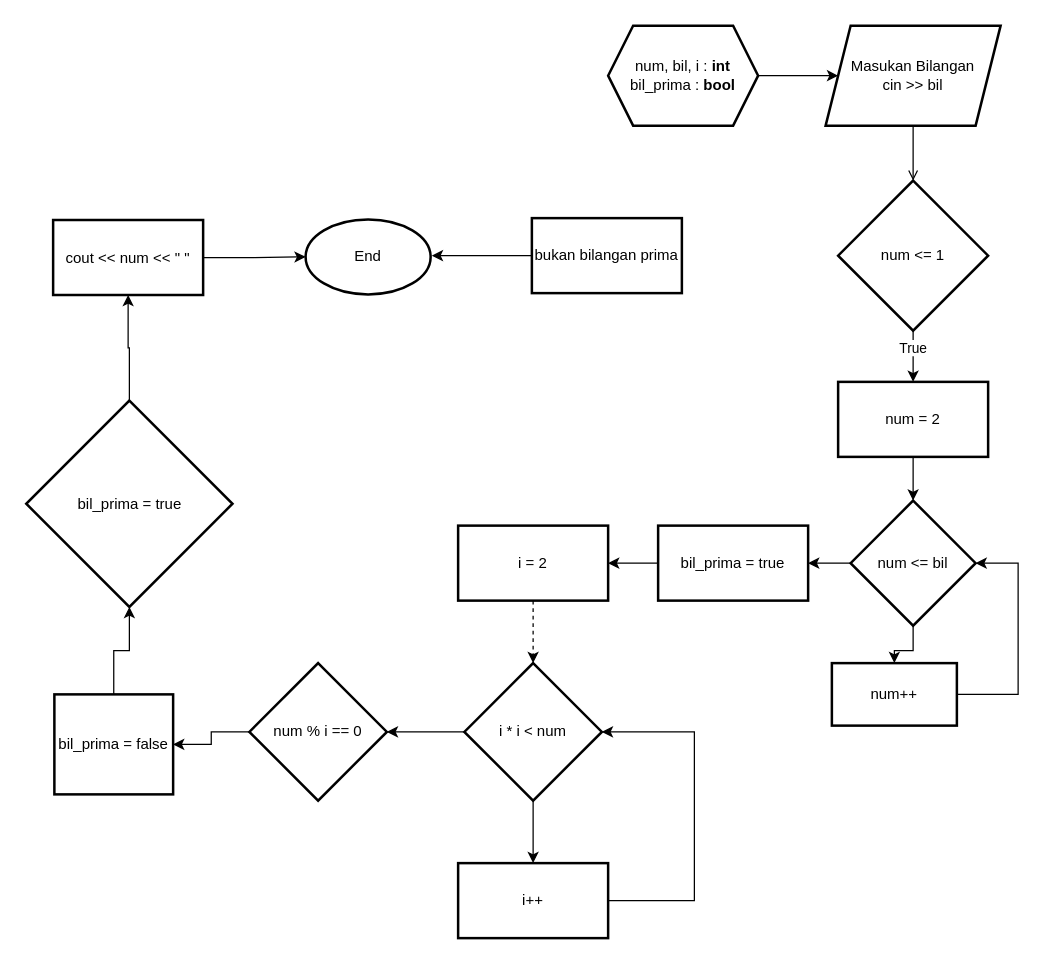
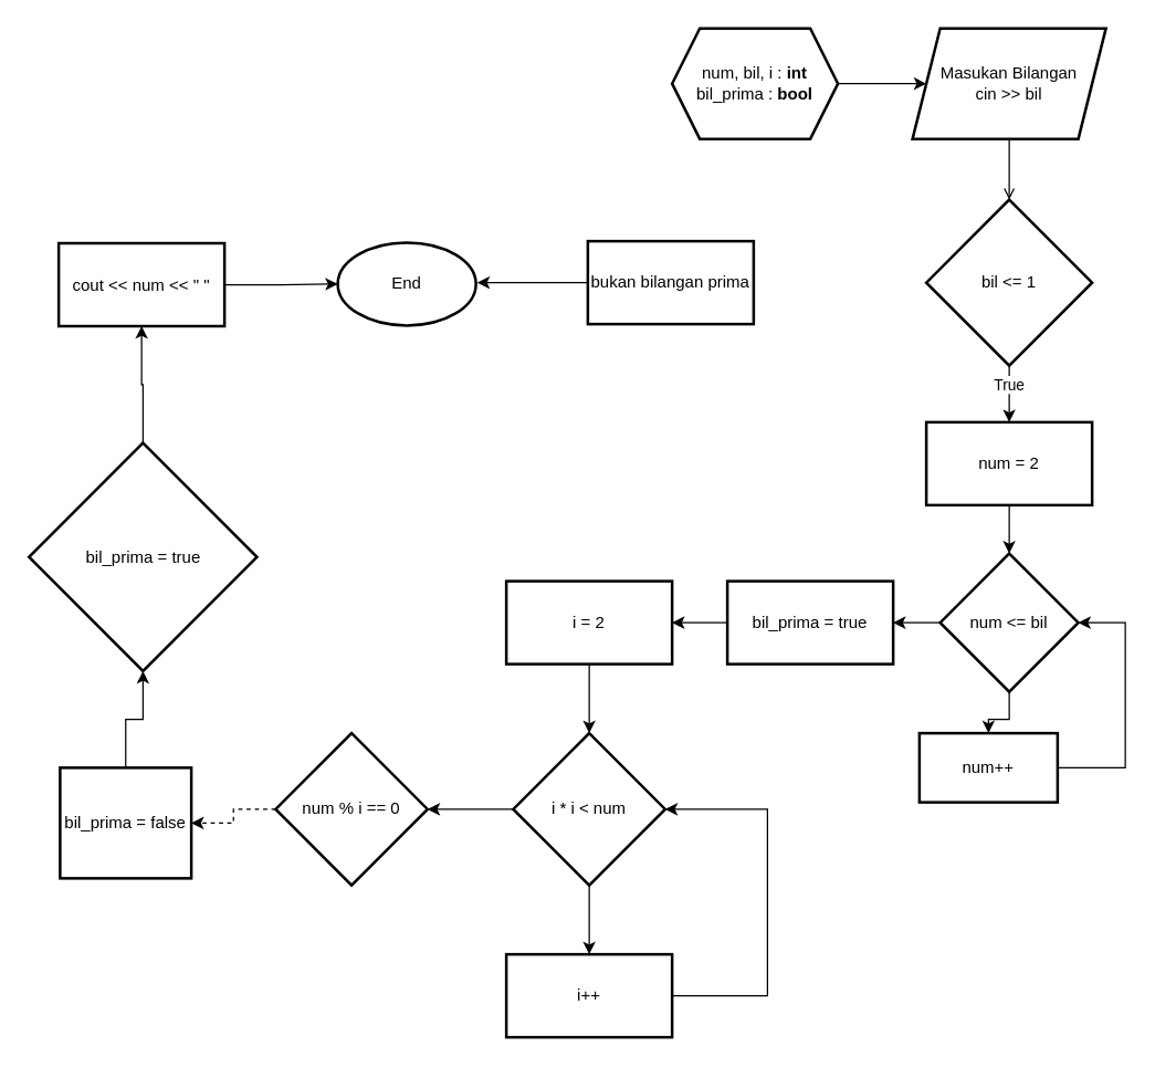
  <mxCell id="0" />
  <mxCell id="1" parent="0" />
  <mxCell id="2" value="" style="edgeStyle=orthogonalEdgeStyle;rounded=0;orthogonalLoop=1;jettySize=auto;html=1;" parent="1" source="3" target="5" edge="1"><mxGeometry relative="1" as="geometry" /></mxCell>
  <mxCell id="3" value="num, bil, i : &lt;b&gt;int&lt;/b&gt;&lt;div&gt;bil_prima : &lt;b&gt;bool&lt;/b&gt;&lt;/div&gt;" style="shape=hexagon;perimeter=hexagonPerimeter2;whiteSpace=wrap;html=1;fixedSize=1;strokeWidth=2;" parent="1" vertex="1"><mxGeometry x="486" y="20" width="120" height="80" as="geometry" /></mxCell>
  <mxCell id="4" value="" style="edgeStyle=orthogonalEdgeStyle;rounded=0;orthogonalLoop=1;jettySize=auto;html=1;endArrow=open;" parent="1" source="5" target="8" edge="1"><mxGeometry relative="1" as="geometry" /></mxCell>
  <mxCell id="5" value="Masukan Bilangan&lt;div&gt;cin &amp;gt;&amp;gt; bil&lt;/div&gt;" style="shape=parallelogram;perimeter=parallelogramPerimeter;whiteSpace=wrap;html=1;fixedSize=1;strokeWidth=2;" parent="1" vertex="1"><mxGeometry x="660" y="20" width="140" height="80" as="geometry" /></mxCell>
  <mxCell id="6" value="" style="edgeStyle=orthogonalEdgeStyle;rounded=0;orthogonalLoop=1;jettySize=auto;html=1;" parent="1" source="8" target="12" edge="1"><mxGeometry relative="1" as="geometry" /></mxCell>
  <mxCell id="7" value="True" style="edgeLabel;html=1;align=center;verticalAlign=middle;resizable=0;points=[];" parent="6" vertex="1" connectable="0"><mxGeometry x="-0.373" y="-4" relative="1" as="geometry"><mxPoint x="3" as="offset" /></mxGeometry></mxCell>
- <mxCell id="8" value="num &amp;lt;= 1" style="rhombus;whiteSpace=wrap;html=1;strokeWidth=2;" parent="1" vertex="1"><mxGeometry x="670" y="144" width="120" height="120" as="geometry" /></mxCell>
+ <mxCell id="8" value="bil &amp;lt;= 1" style="rhombus;whiteSpace=wrap;html=1;strokeWidth=2;" parent="1" vertex="1"><mxGeometry x="670" y="144" width="120" height="120" as="geometry" /></mxCell>
  <mxCell id="9" value="" style="edgeStyle=orthogonalEdgeStyle;rounded=0;orthogonalLoop=1;jettySize=auto;html=1;" edge="1" parent="1" source="10"><mxGeometry relative="1" as="geometry"><mxPoint x="345" y="204" as="targetPoint" /></mxGeometry></mxCell>
  <mxCell id="10" value="bukan bilangan prima" style="whiteSpace=wrap;html=1;strokeWidth=2;" parent="1" vertex="1"><mxGeometry x="425" y="174" width="120" height="60" as="geometry" /></mxCell>
  <mxCell id="11" value="" style="edgeStyle=orthogonalEdgeStyle;rounded=0;orthogonalLoop=1;jettySize=auto;html=1;" parent="1" source="12" target="15" edge="1"><mxGeometry relative="1" as="geometry" /></mxCell>
  <mxCell id="12" value="num = 2" style="whiteSpace=wrap;html=1;strokeWidth=2;" parent="1" vertex="1"><mxGeometry x="670" y="305" width="120" height="60" as="geometry" /></mxCell>
  <mxCell id="13" value="" style="edgeStyle=orthogonalEdgeStyle;rounded=0;orthogonalLoop=1;jettySize=auto;html=1;" parent="1" source="15" target="17" edge="1"><mxGeometry relative="1" as="geometry" /></mxCell>
  <mxCell id="14" value="" style="edgeStyle=orthogonalEdgeStyle;rounded=0;orthogonalLoop=1;jettySize=auto;html=1;" parent="1" source="15" target="19" edge="1"><mxGeometry relative="1" as="geometry" /></mxCell>
  <mxCell id="15" value="num &amp;lt;= bil" style="rhombus;whiteSpace=wrap;html=1;strokeWidth=2;" parent="1" vertex="1"><mxGeometry x="680" y="400" width="100" height="100" as="geometry" /></mxCell>
  <mxCell id="16" style="edgeStyle=orthogonalEdgeStyle;rounded=0;orthogonalLoop=1;jettySize=auto;html=1;entryX=1;entryY=0.5;entryDx=0;entryDy=0;" parent="1" source="17" target="15" edge="1"><mxGeometry relative="1" as="geometry"><mxPoint x="817" y="450" as="targetPoint" /><Array as="points"><mxPoint x="814" y="555" /><mxPoint x="814" y="450" /></Array></mxGeometry></mxCell>
  <mxCell id="17" value="num++" style="whiteSpace=wrap;html=1;strokeWidth=2;" parent="1" vertex="1"><mxGeometry x="665" y="530" width="100" height="50" as="geometry" /></mxCell>
  <mxCell id="18" value="" style="edgeStyle=orthogonalEdgeStyle;rounded=0;orthogonalLoop=1;jettySize=auto;html=1;" parent="1" source="19" target="21" edge="1"><mxGeometry relative="1" as="geometry" /></mxCell>
  <mxCell id="19" value="bil_prima = true" style="whiteSpace=wrap;html=1;strokeWidth=2;" parent="1" vertex="1"><mxGeometry x="526" y="420" width="120" height="60" as="geometry" /></mxCell>
- <mxCell id="20" value="" style="edgeStyle=orthogonalEdgeStyle;rounded=0;orthogonalLoop=1;jettySize=auto;html=1;dashed=1;" parent="1" source="21" target="24" edge="1"><mxGeometry relative="1" as="geometry" /></mxCell>
+ <mxCell id="20" value="" style="edgeStyle=orthogonalEdgeStyle;rounded=0;orthogonalLoop=1;jettySize=auto;html=1;" parent="1" source="21" target="24" edge="1"><mxGeometry relative="1" as="geometry" /></mxCell>
  <mxCell id="21" value="i = 2" style="whiteSpace=wrap;html=1;strokeWidth=2;" parent="1" vertex="1"><mxGeometry x="366" y="420" width="120" height="60" as="geometry" /></mxCell>
  <mxCell id="22" value="" style="edgeStyle=orthogonalEdgeStyle;rounded=0;orthogonalLoop=1;jettySize=auto;html=1;" edge="1" parent="1" source="24" target="26"><mxGeometry relative="1" as="geometry" /></mxCell>
  <mxCell id="23" value="" style="edgeStyle=orthogonalEdgeStyle;rounded=0;orthogonalLoop=1;jettySize=auto;html=1;" edge="1" parent="1" source="24" target="28"><mxGeometry relative="1" as="geometry" /></mxCell>
  <mxCell id="24" value="i * i &amp;lt; num" style="rhombus;whiteSpace=wrap;html=1;strokeWidth=2;" parent="1" vertex="1"><mxGeometry x="371" y="530" width="110" height="110" as="geometry" /></mxCell>
  <mxCell id="25" style="edgeStyle=orthogonalEdgeStyle;rounded=0;orthogonalLoop=1;jettySize=auto;html=1;entryX=1;entryY=0.5;entryDx=0;entryDy=0;" edge="1" parent="1" source="26" target="24"><mxGeometry relative="1" as="geometry"><mxPoint x="506" y="590" as="targetPoint" /><Array as="points"><mxPoint x="555" y="720" /><mxPoint x="555" y="585" /></Array></mxGeometry></mxCell>
  <mxCell id="26" value="i++" style="whiteSpace=wrap;html=1;strokeWidth=2;" vertex="1" parent="1"><mxGeometry x="366" y="690" width="120" height="60" as="geometry" /></mxCell>
- <mxCell id="27" value="" style="edgeStyle=orthogonalEdgeStyle;rounded=0;orthogonalLoop=1;jettySize=auto;html=1;" edge="1" parent="1" source="28" target="30"><mxGeometry relative="1" as="geometry" /></mxCell>
+ <mxCell id="27" value="" style="edgeStyle=orthogonalEdgeStyle;rounded=0;orthogonalLoop=1;jettySize=auto;html=1;dashed=1;" edge="1" parent="1" source="28" target="30"><mxGeometry relative="1" as="geometry" /></mxCell>
  <mxCell id="28" value="num % i == 0" style="rhombus;whiteSpace=wrap;html=1;strokeWidth=2;" vertex="1" parent="1"><mxGeometry x="199" y="530" width="110" height="110" as="geometry" /></mxCell>
  <mxCell id="29" value="" style="edgeStyle=orthogonalEdgeStyle;rounded=0;orthogonalLoop=1;jettySize=auto;html=1;" edge="1" parent="1" source="30" target="32"><mxGeometry relative="1" as="geometry" /></mxCell>
  <mxCell id="30" value="bil_prima = false" style="whiteSpace=wrap;html=1;strokeWidth=2;" vertex="1" parent="1"><mxGeometry x="43" y="555" width="95" height="80" as="geometry" /></mxCell>
  <mxCell id="31" value="" style="edgeStyle=orthogonalEdgeStyle;rounded=0;orthogonalLoop=1;jettySize=auto;html=1;" edge="1" parent="1" source="32" target="34"><mxGeometry relative="1" as="geometry" /></mxCell>
  <mxCell id="32" value="bil_prima = true" style="rhombus;whiteSpace=wrap;html=1;strokeWidth=2;" vertex="1" parent="1"><mxGeometry x="20.5" y="320" width="165" height="165" as="geometry" /></mxCell>
  <mxCell id="33" value="" style="edgeStyle=orthogonalEdgeStyle;rounded=0;orthogonalLoop=1;jettySize=auto;html=1;" edge="1" parent="1" source="34" target="35"><mxGeometry relative="1" as="geometry" /></mxCell>
  <mxCell id="34" value="cout &amp;lt;&amp;lt; num &amp;lt;&amp;lt; &quot; &quot;" style="whiteSpace=wrap;html=1;strokeWidth=2;" vertex="1" parent="1"><mxGeometry x="42" y="175.5" width="120" height="60" as="geometry" /></mxCell>
  <mxCell id="35" value="End" style="strokeWidth=2;html=1;shape=mxgraph.flowchart.start_1;whiteSpace=wrap;" vertex="1" parent="1"><mxGeometry x="244" y="175" width="100" height="60" as="geometry" /></mxCell>
